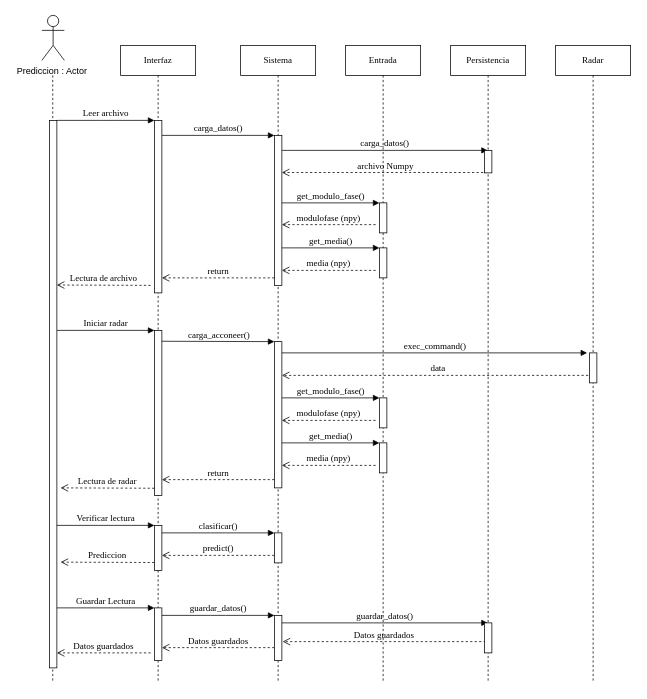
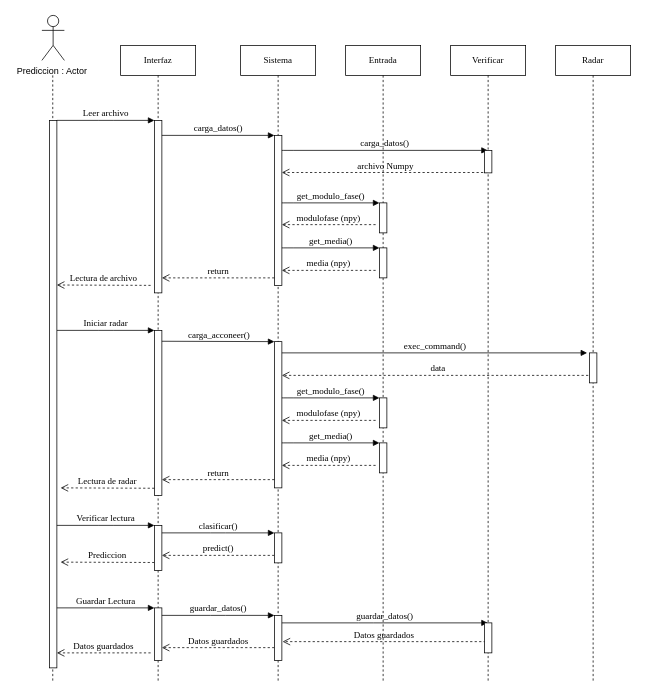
  <mxCell id="0" />
  <mxCell id="1" parent="0" />
  <mxCell id="2" value="Interfaz" style="shape=umlLifeline;perimeter=lifelinePerimeter;whiteSpace=wrap;html=1;container=1;collapsible=0;recursiveResize=0;outlineConnect=0;rounded=0;shadow=0;comic=0;labelBackgroundColor=none;strokeWidth=1;fontFamily=Verdana;fontSize=12;align=center;" parent="1" vertex="1"><mxGeometry x="160" y="60" width="100" height="850" as="geometry" /></mxCell>
  <mxCell id="3" value="" style="html=1;points=[];perimeter=orthogonalPerimeter;rounded=0;shadow=0;comic=0;labelBackgroundColor=none;strokeWidth=1;fontFamily=Verdana;fontSize=12;align=center;" parent="2" vertex="1"><mxGeometry x="45" y="100" width="10" height="230" as="geometry" /></mxCell>
  <mxCell id="4" value="Iniciar radar" style="html=1;verticalAlign=bottom;endArrow=block;entryX=0;entryY=0;labelBackgroundColor=none;fontFamily=Verdana;fontSize=12;edgeStyle=elbowEdgeStyle;elbow=vertical;" edge="1" parent="2"><mxGeometry relative="1" as="geometry"><mxPoint x="-85" y="380" as="sourcePoint" /><mxPoint x="45" y="380" as="targetPoint" /></mxGeometry></mxCell>
  <mxCell id="5" value="predict()" style="html=1;verticalAlign=bottom;endArrow=open;dashed=1;endSize=8;labelBackgroundColor=none;fontFamily=Verdana;fontSize=12;" edge="1" parent="2"><mxGeometry relative="1" as="geometry"><mxPoint x="55" y="680" as="targetPoint" /><mxPoint x="205" y="680" as="sourcePoint" /></mxGeometry></mxCell>
  <mxCell id="6" value="" style="html=1;points=[];perimeter=orthogonalPerimeter;rounded=0;shadow=0;comic=0;labelBackgroundColor=none;strokeWidth=1;fontFamily=Verdana;fontSize=12;align=center;" vertex="1" parent="2"><mxGeometry x="45" y="750" width="10" height="70" as="geometry" /></mxCell>
  <mxCell id="7" value="Datos guardados" style="html=1;verticalAlign=bottom;endArrow=open;dashed=1;endSize=8;labelBackgroundColor=none;fontFamily=Verdana;fontSize=12;" edge="1" parent="2"><mxGeometry relative="1" as="geometry"><mxPoint x="55" y="803" as="targetPoint" /><mxPoint x="205" y="803" as="sourcePoint" /></mxGeometry></mxCell>
  <mxCell id="8" value="Sistema" style="shape=umlLifeline;perimeter=lifelinePerimeter;whiteSpace=wrap;html=1;container=1;collapsible=0;recursiveResize=0;outlineConnect=0;rounded=0;shadow=0;comic=0;labelBackgroundColor=none;strokeWidth=1;fontFamily=Verdana;fontSize=12;align=center;" parent="1" vertex="1"><mxGeometry x="320" y="60" width="100" height="850" as="geometry" /></mxCell>
  <mxCell id="9" value="" style="html=1;points=[];perimeter=orthogonalPerimeter;rounded=0;shadow=0;comic=0;labelBackgroundColor=none;strokeWidth=1;fontFamily=Verdana;fontSize=12;align=center;" parent="8" vertex="1"><mxGeometry x="45" y="120" width="10" height="200" as="geometry" /></mxCell>
  <mxCell id="10" value="archivo Numpy" style="html=1;verticalAlign=bottom;endArrow=open;dashed=1;endSize=8;labelBackgroundColor=none;fontFamily=Verdana;fontSize=12;edgeStyle=elbowEdgeStyle;elbow=vertical;" edge="1" parent="8" source="30"><mxGeometry relative="1" as="geometry"><mxPoint x="55" y="169.5" as="targetPoint" /><Array as="points"><mxPoint x="130" y="169.5" /><mxPoint x="160" y="169.5" /></Array><mxPoint x="185" y="169.5" as="sourcePoint" /></mxGeometry></mxCell>
  <mxCell id="11" value="get_modulo_fase()" style="html=1;verticalAlign=bottom;endArrow=block;labelBackgroundColor=none;fontFamily=Verdana;fontSize=12;edgeStyle=elbowEdgeStyle;elbow=vertical;" edge="1" parent="8"><mxGeometry relative="1" as="geometry"><mxPoint x="55" y="210" as="sourcePoint" /><Array as="points"><mxPoint x="60" y="210" /></Array><mxPoint x="185" y="210" as="targetPoint" /></mxGeometry></mxCell>
  <mxCell id="12" value="get_media()" style="html=1;verticalAlign=bottom;endArrow=block;labelBackgroundColor=none;fontFamily=Verdana;fontSize=12;edgeStyle=elbowEdgeStyle;elbow=vertical;" edge="1" parent="8"><mxGeometry relative="1" as="geometry"><mxPoint x="55" y="270" as="sourcePoint" /><Array as="points"><mxPoint x="60" y="270" /></Array><mxPoint x="185" y="270" as="targetPoint" /></mxGeometry></mxCell>
  <mxCell id="13" value="media (npy)" style="html=1;verticalAlign=bottom;endArrow=open;dashed=1;endSize=8;labelBackgroundColor=none;fontFamily=Verdana;fontSize=12;" edge="1" parent="8"><mxGeometry relative="1" as="geometry"><mxPoint x="55" y="300" as="targetPoint" /><mxPoint x="180" y="300" as="sourcePoint" /></mxGeometry></mxCell>
  <mxCell id="14" value="return" style="html=1;verticalAlign=bottom;endArrow=open;dashed=1;endSize=8;labelBackgroundColor=none;fontFamily=Verdana;fontSize=12;" edge="1" parent="8" target="3"><mxGeometry relative="1" as="geometry"><mxPoint x="-80" y="310" as="targetPoint" /><mxPoint x="45" y="310" as="sourcePoint" /></mxGeometry></mxCell>
  <mxCell id="15" value="" style="html=1;points=[];perimeter=orthogonalPerimeter;rounded=0;shadow=0;comic=0;labelBackgroundColor=none;strokeWidth=1;fontFamily=Verdana;fontSize=12;align=center;" vertex="1" parent="8"><mxGeometry x="45" y="395" width="10" height="195" as="geometry" /></mxCell>
  <mxCell id="16" value="data" style="html=1;verticalAlign=bottom;endArrow=open;dashed=1;endSize=8;labelBackgroundColor=none;fontFamily=Verdana;fontSize=12;" edge="1" parent="8" source="47"><mxGeometry relative="1" as="geometry"><mxPoint x="55" y="440" as="targetPoint" /><mxPoint x="180" y="440" as="sourcePoint" /></mxGeometry></mxCell>
  <mxCell id="17" value="get_modulo_fase()" style="html=1;verticalAlign=bottom;endArrow=block;labelBackgroundColor=none;fontFamily=Verdana;fontSize=12;edgeStyle=elbowEdgeStyle;elbow=vertical;" edge="1" parent="8"><mxGeometry relative="1" as="geometry"><mxPoint x="55" y="470" as="sourcePoint" /><Array as="points"><mxPoint x="60" y="470" /></Array><mxPoint x="185" y="470" as="targetPoint" /></mxGeometry></mxCell>
  <mxCell id="18" value="get_media()" style="html=1;verticalAlign=bottom;endArrow=block;labelBackgroundColor=none;fontFamily=Verdana;fontSize=12;edgeStyle=elbowEdgeStyle;elbow=vertical;" edge="1" parent="8"><mxGeometry relative="1" as="geometry"><mxPoint x="55" y="530" as="sourcePoint" /><Array as="points"><mxPoint x="60" y="530" /></Array><mxPoint x="185" y="530" as="targetPoint" /></mxGeometry></mxCell>
  <mxCell id="19" value="media (npy)" style="html=1;verticalAlign=bottom;endArrow=open;dashed=1;endSize=8;labelBackgroundColor=none;fontFamily=Verdana;fontSize=12;" edge="1" parent="8"><mxGeometry relative="1" as="geometry"><mxPoint x="55" y="560" as="targetPoint" /><mxPoint x="180" y="560" as="sourcePoint" /></mxGeometry></mxCell>
  <mxCell id="20" value="" style="html=1;points=[];perimeter=orthogonalPerimeter;rounded=0;shadow=0;comic=0;labelBackgroundColor=none;strokeWidth=1;fontFamily=Verdana;fontSize=12;align=center;" vertex="1" parent="8"><mxGeometry x="45" y="650" width="10" height="40" as="geometry" /></mxCell>
  <mxCell id="21" value="" style="html=1;points=[];perimeter=orthogonalPerimeter;rounded=0;shadow=0;comic=0;labelBackgroundColor=none;strokeWidth=1;fontFamily=Verdana;fontSize=12;align=center;" vertex="1" parent="8"><mxGeometry x="45" y="760" width="10" height="60" as="geometry" /></mxCell>
  <mxCell id="22" value="guardar_datos()" style="html=1;verticalAlign=bottom;endArrow=block;labelBackgroundColor=none;fontFamily=Verdana;fontSize=12;edgeStyle=elbowEdgeStyle;elbow=vertical;" edge="1" parent="8" target="30"><mxGeometry relative="1" as="geometry"><mxPoint x="55" y="770" as="sourcePoint" /><mxPoint x="205" y="770.0" as="targetPoint" /></mxGeometry></mxCell>
  <mxCell id="23" value="Entrada" style="shape=umlLifeline;perimeter=lifelinePerimeter;whiteSpace=wrap;html=1;container=1;collapsible=0;recursiveResize=0;outlineConnect=0;rounded=0;shadow=0;comic=0;labelBackgroundColor=none;strokeWidth=1;fontFamily=Verdana;fontSize=12;align=center;" parent="1" vertex="1"><mxGeometry x="460" y="60" width="100" height="850" as="geometry" /></mxCell>
  <mxCell id="24" value="modulofase (npy)" style="html=1;verticalAlign=bottom;endArrow=open;dashed=1;endSize=8;labelBackgroundColor=none;fontFamily=Verdana;fontSize=12;" edge="1" parent="23"><mxGeometry relative="1" as="geometry"><mxPoint x="-85" y="239" as="targetPoint" /><mxPoint x="40" y="239" as="sourcePoint" /></mxGeometry></mxCell>
  <mxCell id="25" value="" style="html=1;points=[];perimeter=orthogonalPerimeter;rounded=0;shadow=0;comic=0;labelBackgroundColor=none;strokeWidth=1;fontFamily=Verdana;fontSize=12;align=center;" vertex="1" parent="23"><mxGeometry x="45" y="270" width="10" height="40" as="geometry" /></mxCell>
  <mxCell id="26" value="" style="html=1;points=[];perimeter=orthogonalPerimeter;rounded=0;shadow=0;comic=0;labelBackgroundColor=none;strokeWidth=1;fontFamily=Verdana;fontSize=12;align=center;" vertex="1" parent="23"><mxGeometry x="45" y="530" width="10" height="40" as="geometry" /></mxCell>
  <mxCell id="27" value="" style="html=1;points=[];perimeter=orthogonalPerimeter;rounded=0;shadow=0;comic=0;labelBackgroundColor=none;strokeWidth=1;fontFamily=Verdana;fontSize=12;align=center;" vertex="1" parent="23"><mxGeometry x="45" y="470" width="10" height="40" as="geometry" /></mxCell>
  <mxCell id="28" value="modulofase (npy)" style="html=1;verticalAlign=bottom;endArrow=open;dashed=1;endSize=8;labelBackgroundColor=none;fontFamily=Verdana;fontSize=12;" edge="1" parent="23"><mxGeometry relative="1" as="geometry"><mxPoint x="-85" y="500" as="targetPoint" /><mxPoint x="40" y="500" as="sourcePoint" /></mxGeometry></mxCell>
  <mxCell id="29" value="Datos guardados" style="html=1;verticalAlign=bottom;endArrow=open;dashed=1;endSize=8;labelBackgroundColor=none;fontFamily=Verdana;fontSize=12;exitX=0.2;exitY=0.75;exitDx=0;exitDy=0;exitPerimeter=0;" edge="1" parent="23"><mxGeometry relative="1" as="geometry"><mxPoint x="-84" y="795" as="targetPoint" /><mxPoint x="187" y="795" as="sourcePoint" /></mxGeometry></mxCell>
- <mxCell id="30" value="Persistencia" style="shape=umlLifeline;perimeter=lifelinePerimeter;whiteSpace=wrap;html=1;container=1;collapsible=0;recursiveResize=0;outlineConnect=0;rounded=0;shadow=0;comic=0;labelBackgroundColor=none;strokeWidth=1;fontFamily=Verdana;fontSize=12;align=center;" parent="1" vertex="1"><mxGeometry x="600" y="60" width="100" height="850" as="geometry" /></mxCell>
+ <mxCell id="30" value="Verificar" style="shape=umlLifeline;perimeter=lifelinePerimeter;whiteSpace=wrap;html=1;container=1;collapsible=0;recursiveResize=0;outlineConnect=0;rounded=0;shadow=0;comic=0;labelBackgroundColor=none;strokeWidth=1;fontFamily=Verdana;fontSize=12;align=center;" parent="1" vertex="1"><mxGeometry x="600" y="60" width="100" height="850" as="geometry" /></mxCell>
  <mxCell id="31" value="" style="html=1;points=[];perimeter=orthogonalPerimeter;rounded=0;shadow=0;comic=0;labelBackgroundColor=none;strokeWidth=1;fontFamily=Verdana;fontSize=12;align=center;" vertex="1" parent="30"><mxGeometry x="45" y="770" width="10" height="40" as="geometry" /></mxCell>
  <mxCell id="32" value="" style="shape=umlLifeline;perimeter=lifelinePerimeter;whiteSpace=wrap;html=1;container=1;collapsible=0;recursiveResize=0;outlineConnect=0;rounded=0;shadow=0;comic=0;labelBackgroundColor=none;strokeWidth=1;fontFamily=Verdana;fontSize=12;align=center;strokeColor=none;fillColor=none;" parent="1" vertex="1"><mxGeometry x="20" y="60" width="100" height="830" as="geometry" /></mxCell>
  <mxCell id="33" value="" style="endArrow=none;dashed=1;html=1;rounded=0;" edge="1" parent="32"><mxGeometry width="50" height="50" relative="1" as="geometry"><mxPoint x="49.5" y="40" as="sourcePoint" /><mxPoint x="49.5" y="850" as="targetPoint" /></mxGeometry></mxCell>
  <mxCell id="34" value="" style="html=1;points=[];perimeter=orthogonalPerimeter;rounded=0;shadow=0;comic=0;labelBackgroundColor=none;strokeWidth=1;fontFamily=Verdana;fontSize=12;align=center;" parent="32" vertex="1"><mxGeometry x="45" y="100" width="10" height="730" as="geometry" /></mxCell>
  <mxCell id="35" value="Lectura de archivo" style="html=1;verticalAlign=bottom;endArrow=open;dashed=1;endSize=8;labelBackgroundColor=none;fontFamily=Verdana;fontSize=12;" edge="1" parent="32"><mxGeometry relative="1" as="geometry"><mxPoint x="55" y="319.5" as="targetPoint" /><mxPoint x="180" y="320" as="sourcePoint" /></mxGeometry></mxCell>
  <mxCell id="36" value="Prediccion" style="html=1;verticalAlign=bottom;endArrow=open;dashed=1;endSize=8;labelBackgroundColor=none;fontFamily=Verdana;fontSize=12;" edge="1" parent="32"><mxGeometry relative="1" as="geometry"><mxPoint x="60" y="689" as="targetPoint" /><mxPoint x="185" y="689.5" as="sourcePoint" /></mxGeometry></mxCell>
  <mxCell id="37" value="Datos guardados" style="html=1;verticalAlign=bottom;endArrow=open;dashed=1;endSize=8;labelBackgroundColor=none;fontFamily=Verdana;fontSize=12;" edge="1" parent="32"><mxGeometry relative="1" as="geometry"><mxPoint x="55" y="810" as="targetPoint" /><mxPoint x="180" y="810" as="sourcePoint" /></mxGeometry></mxCell>
  <mxCell id="38" value="" style="html=1;points=[];perimeter=orthogonalPerimeter;rounded=0;shadow=0;comic=0;labelBackgroundColor=none;strokeWidth=1;fontFamily=Verdana;fontSize=12;align=center;" parent="1" vertex="1"><mxGeometry x="505" y="270" width="10" height="40" as="geometry" /></mxCell>
  <mxCell id="39" value="carga_datos()" style="html=1;verticalAlign=bottom;endArrow=block;labelBackgroundColor=none;fontFamily=Verdana;fontSize=12;edgeStyle=elbowEdgeStyle;elbow=vertical;" parent="1" source="9" target="30" edge="1"><mxGeometry relative="1" as="geometry"><mxPoint x="430" y="200" as="sourcePoint" /><Array as="points"><mxPoint x="380" y="200" /></Array></mxGeometry></mxCell>
  <mxCell id="40" value="" style="html=1;points=[];perimeter=orthogonalPerimeter;rounded=0;shadow=0;comic=0;labelBackgroundColor=none;strokeWidth=1;fontFamily=Verdana;fontSize=12;align=center;" parent="1" vertex="1"><mxGeometry x="645" y="200" width="10" height="30" as="geometry" /></mxCell>
  <mxCell id="41" value="Leer archivo" style="html=1;verticalAlign=bottom;endArrow=block;entryX=0;entryY=0;labelBackgroundColor=none;fontFamily=Verdana;fontSize=12;edgeStyle=elbowEdgeStyle;elbow=vertical;" parent="1" source="34" target="3" edge="1"><mxGeometry relative="1" as="geometry"><mxPoint x="140" y="170" as="sourcePoint" /></mxGeometry></mxCell>
  <mxCell id="42" value="carga_datos()" style="html=1;verticalAlign=bottom;endArrow=block;entryX=0;entryY=0;labelBackgroundColor=none;fontFamily=Verdana;fontSize=12;edgeStyle=elbowEdgeStyle;elbow=vertical;" parent="1" source="3" target="9" edge="1"><mxGeometry relative="1" as="geometry"><mxPoint x="290" y="180" as="sourcePoint" /></mxGeometry></mxCell>
  <mxCell id="43" value="Prediccion : Actor&amp;nbsp;" style="shape=umlActor;verticalLabelPosition=bottom;verticalAlign=top;html=1;outlineConnect=0;rounded=0;strokeColor=default;strokeWidth=1;fillColor=none;" vertex="1" parent="1"><mxGeometry x="55" y="20" width="30" height="60" as="geometry" /></mxCell>
  <mxCell id="44" value="Verificar lectura" style="html=1;verticalAlign=bottom;endArrow=block;entryX=0;entryY=0;labelBackgroundColor=none;fontFamily=Verdana;fontSize=12;edgeStyle=elbowEdgeStyle;elbow=vertical;" edge="1" parent="1"><mxGeometry relative="1" as="geometry"><mxPoint x="75" y="700" as="sourcePoint" /><mxPoint x="205" y="700" as="targetPoint" /></mxGeometry></mxCell>
  <mxCell id="45" value="" style="html=1;points=[];perimeter=orthogonalPerimeter;rounded=0;shadow=0;comic=0;labelBackgroundColor=none;strokeWidth=1;fontFamily=Verdana;fontSize=12;align=center;" vertex="1" parent="1"><mxGeometry x="205" y="440" width="10" height="220" as="geometry" /></mxCell>
  <mxCell id="46" value="carga_acconeer()" style="html=1;verticalAlign=bottom;endArrow=block;entryX=0;entryY=0;labelBackgroundColor=none;fontFamily=Verdana;fontSize=12;edgeStyle=elbowEdgeStyle;elbow=vertical;" edge="1" parent="1"><mxGeometry relative="1" as="geometry"><mxPoint x="215" y="454.5" as="sourcePoint" /><mxPoint x="365" y="454.5" as="targetPoint" /></mxGeometry></mxCell>
  <mxCell id="47" value="Radar" style="shape=umlLifeline;perimeter=lifelinePerimeter;whiteSpace=wrap;html=1;container=1;collapsible=0;recursiveResize=0;outlineConnect=0;rounded=0;shadow=0;comic=0;labelBackgroundColor=none;strokeWidth=1;fontFamily=Verdana;fontSize=12;align=center;" vertex="1" parent="1"><mxGeometry x="740" y="60" width="100" height="850" as="geometry" /></mxCell>
  <mxCell id="48" value="" style="html=1;points=[];perimeter=orthogonalPerimeter;rounded=0;shadow=0;comic=0;labelBackgroundColor=none;strokeWidth=1;fontFamily=Verdana;fontSize=12;align=center;" vertex="1" parent="47"><mxGeometry x="45" y="410" width="10" height="40" as="geometry" /></mxCell>
  <mxCell id="49" value="exec_command()" style="html=1;verticalAlign=bottom;endArrow=block;labelBackgroundColor=none;fontFamily=Verdana;fontSize=12;edgeStyle=elbowEdgeStyle;elbow=vertical;entryX=-0.3;entryY=0;entryDx=0;entryDy=0;entryPerimeter=0;" edge="1" parent="47" target="48"><mxGeometry relative="1" as="geometry"><mxPoint x="-365" y="410" as="sourcePoint" /><mxPoint x="39" y="410" as="targetPoint" /></mxGeometry></mxCell>
  <mxCell id="50" value="return" style="html=1;verticalAlign=bottom;endArrow=open;dashed=1;endSize=8;labelBackgroundColor=none;fontFamily=Verdana;fontSize=12;" edge="1" parent="1"><mxGeometry relative="1" as="geometry"><mxPoint x="215" y="639" as="targetPoint" /><mxPoint x="365" y="639" as="sourcePoint" /></mxGeometry></mxCell>
  <mxCell id="51" value="Lectura de radar" style="html=1;verticalAlign=bottom;endArrow=open;dashed=1;endSize=8;labelBackgroundColor=none;fontFamily=Verdana;fontSize=12;" edge="1" parent="1"><mxGeometry relative="1" as="geometry"><mxPoint x="80" y="650" as="targetPoint" /><mxPoint x="205" y="650.5" as="sourcePoint" /></mxGeometry></mxCell>
  <mxCell id="52" value="" style="html=1;points=[];perimeter=orthogonalPerimeter;rounded=0;shadow=0;comic=0;labelBackgroundColor=none;strokeWidth=1;fontFamily=Verdana;fontSize=12;align=center;" vertex="1" parent="1"><mxGeometry x="205" y="700" width="10" height="60" as="geometry" /></mxCell>
  <mxCell id="53" value="clasificar()" style="html=1;verticalAlign=bottom;endArrow=block;entryX=0;entryY=0;labelBackgroundColor=none;fontFamily=Verdana;fontSize=12;edgeStyle=elbowEdgeStyle;elbow=vertical;" edge="1" parent="1"><mxGeometry relative="1" as="geometry"><mxPoint x="215" y="710" as="sourcePoint" /><mxPoint x="365" y="710" as="targetPoint" /></mxGeometry></mxCell>
  <mxCell id="54" value="Guardar Lectura" style="html=1;verticalAlign=bottom;endArrow=block;entryX=0;entryY=0;labelBackgroundColor=none;fontFamily=Verdana;fontSize=12;edgeStyle=elbowEdgeStyle;elbow=vertical;" edge="1" parent="1"><mxGeometry relative="1" as="geometry"><mxPoint x="75" y="810" as="sourcePoint" /><mxPoint x="205" y="810" as="targetPoint" /><mxPoint as="offset" /></mxGeometry></mxCell>
  <mxCell id="55" value="guardar_datos()" style="html=1;verticalAlign=bottom;endArrow=block;entryX=0;entryY=0;labelBackgroundColor=none;fontFamily=Verdana;fontSize=12;edgeStyle=elbowEdgeStyle;elbow=vertical;" edge="1" parent="1"><mxGeometry relative="1" as="geometry"><mxPoint x="215" y="820" as="sourcePoint" /><mxPoint x="365" y="820" as="targetPoint" /></mxGeometry></mxCell>
